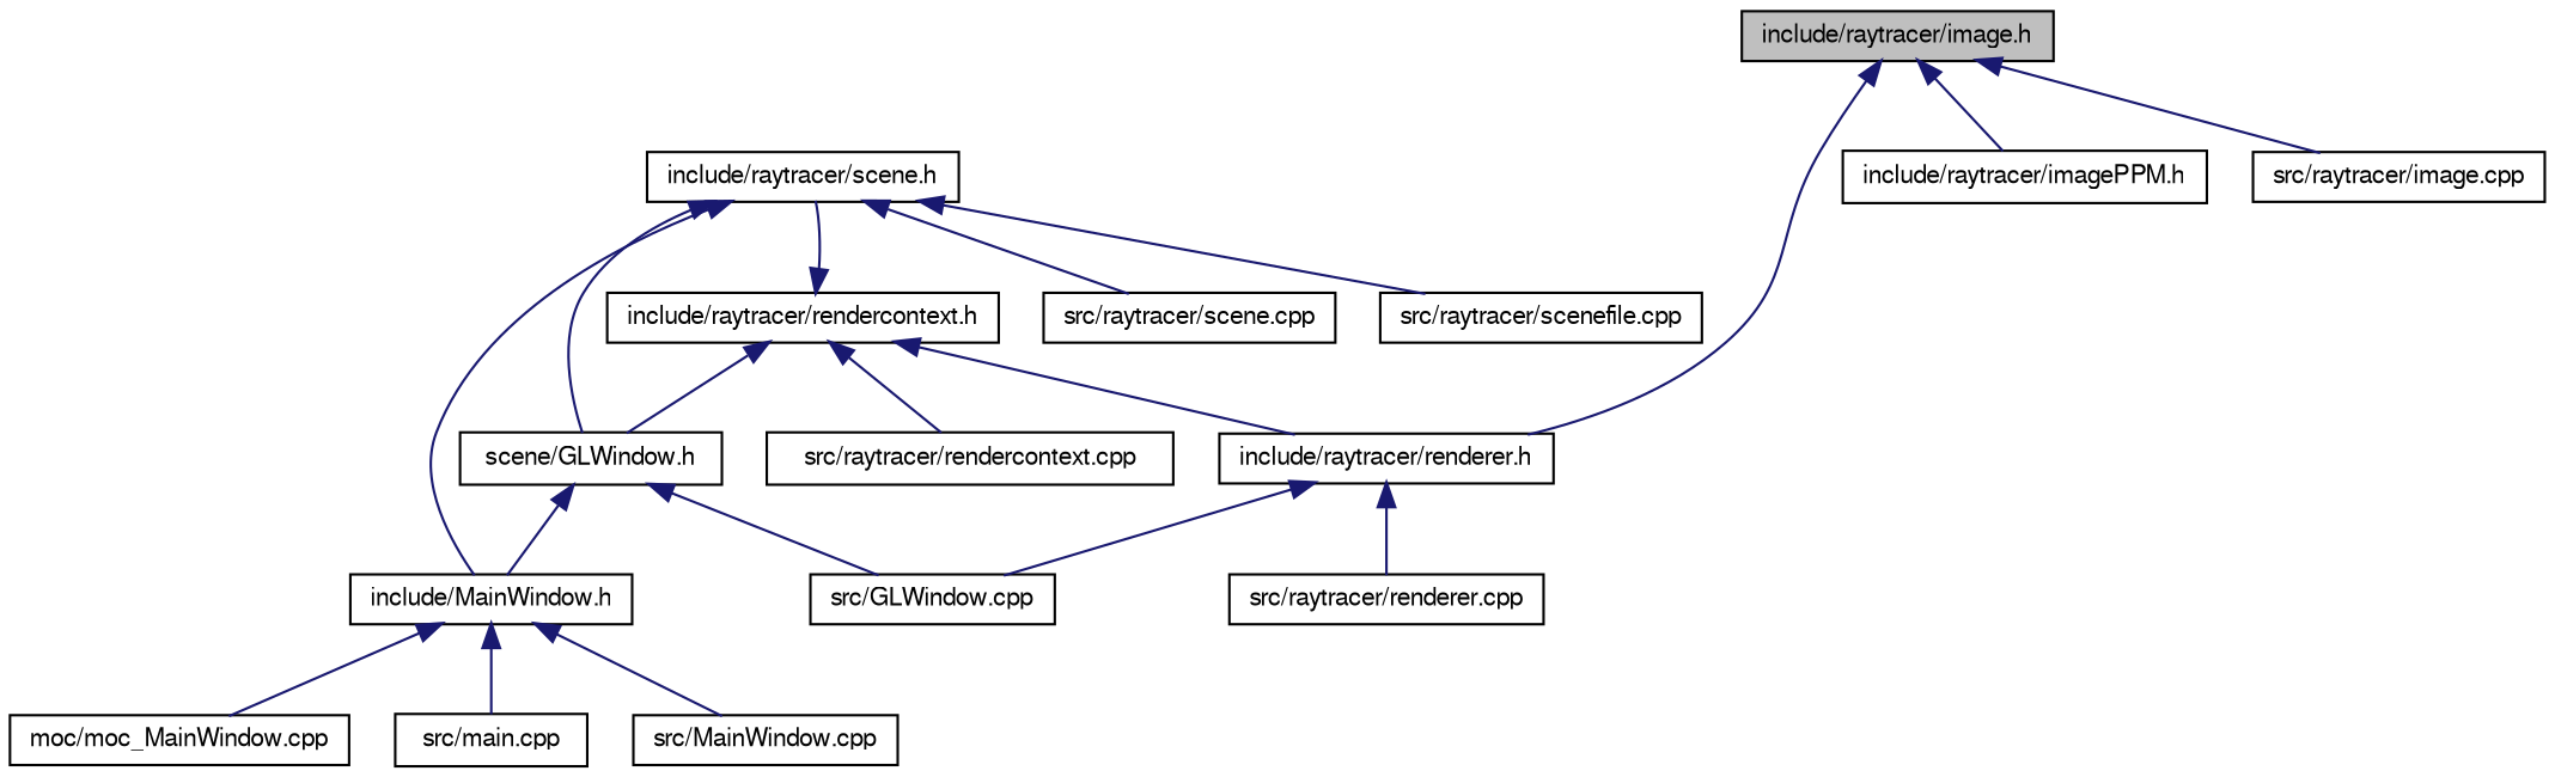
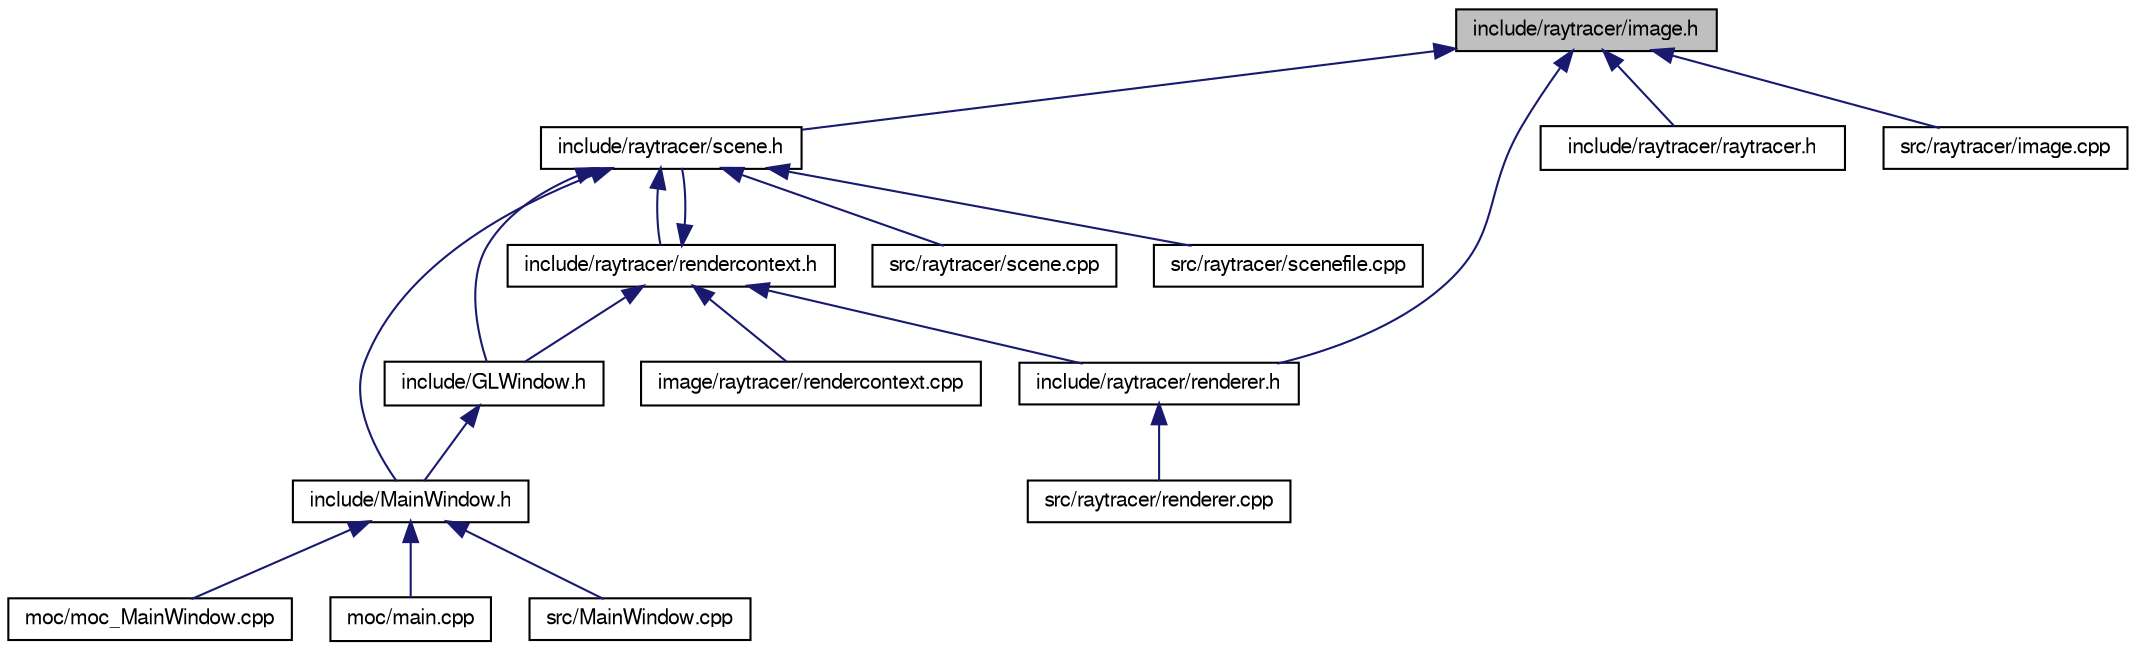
  digraph {
    node [color=black fillcolor=white fontname=FreeSans fontsize=10 shape=record style=filled]
    edge [color=midnightblue dir=back fontname=FreeSans fontsize=10 labelfontname=FreeSans labelfontsize=10 style=solid]
    n1 [fillcolor=grey75 fontcolor=black height=0.2 label="include/raytracer/image.h" width=0.4]
    n2 [height=0.2 label="include/raytracer/scene.h" width=0.4]
    n3 [height=0.2 label="include/raytracer/renderer.h" width=0.4]
-   n4 [height=0.2 label="include/raytracer/imagePPM.h" width=0.4]
+   n4 [height=0.2 label="include/raytracer/raytracer.h" width=0.4]
    n5 [height=0.2 label="src/raytracer/image.cpp" width=0.4]
-   n6 [height=0.2 label="scene/GLWindow.h" width=0.4]
+   n6 [height=0.2 label="include/GLWindow.h" width=0.4]
    n7 [height=0.2 label="include/MainWindow.h" width=0.4]
    n8 [height=0.2 label="include/raytracer/rendercontext.h" width=0.4]
    n9 [height=0.2 label="src/raytracer/scene.cpp" width=0.4]
    n10 [height=0.2 label="src/raytracer/scenefile.cpp" width=0.4]
-   n11 [height=0.2 label="src/GLWindow.cpp" width=0.4]
    n12 [height=0.2 label="src/raytracer/renderer.cpp" width=0.4]
    n13 [height=0.2 label="moc/moc_MainWindow.cpp" width=0.4]
-   n14 [height=0.2 label="src/main.cpp" width=0.4]
+   n14 [height=0.2 label="moc/main.cpp" width=0.4]
    n15 [height=0.2 label="src/MainWindow.cpp" width=0.4]
-   n16 [height=0.2 label="src/raytracer/rendercontext.cpp" width=0.4]
+   n16 [height=0.2 label="image/raytracer/rendercontext.cpp" width=0.4]
+   n1 -> n2
    n1 -> n3
    n1 -> n4
    n1 -> n5
    n2 -> n6
    n2 -> n7
+   n2 -> n8
    n2 -> n9
    n2 -> n10
-   n3 -> n11
    n3 -> n12
    n6 -> n7
-   n6 -> n11
    n7 -> n13
    n7 -> n14
    n7 -> n15
    n8 -> n2
    n8 -> n3
    n8 -> n6
    n8 -> n16
  }
